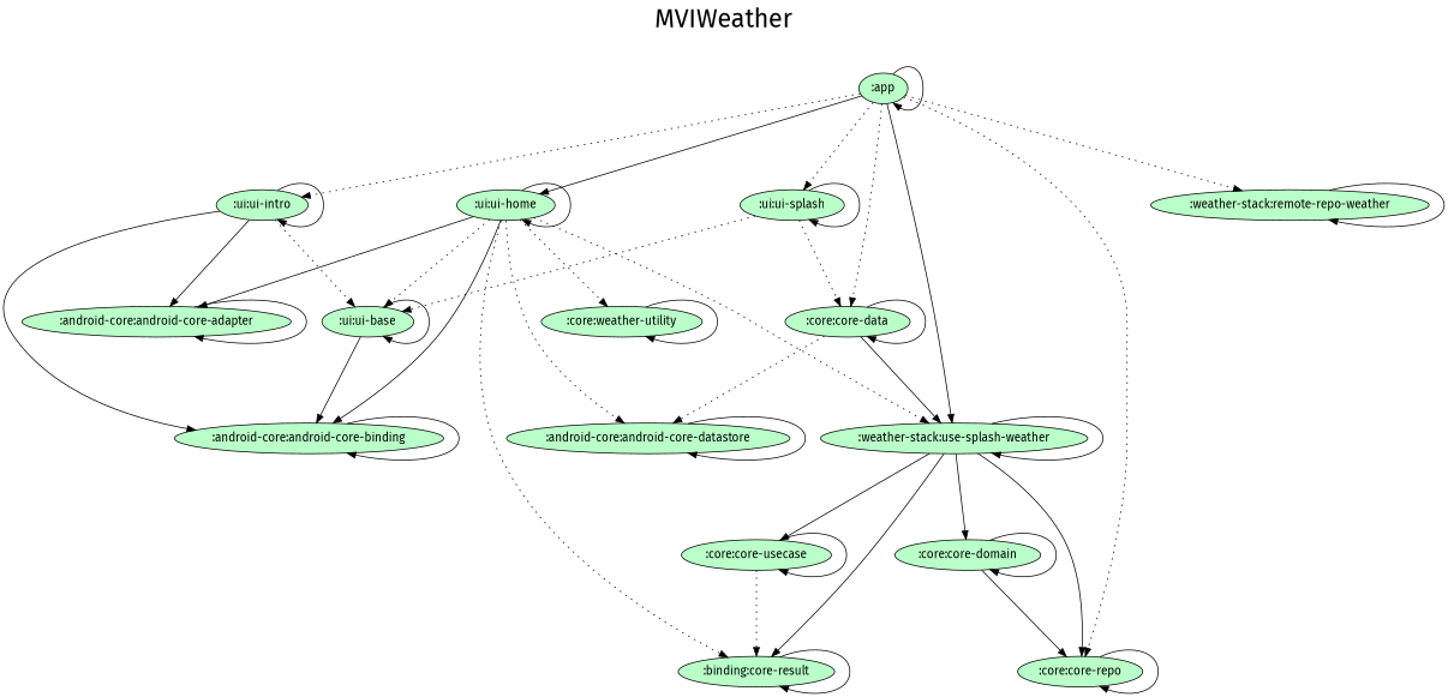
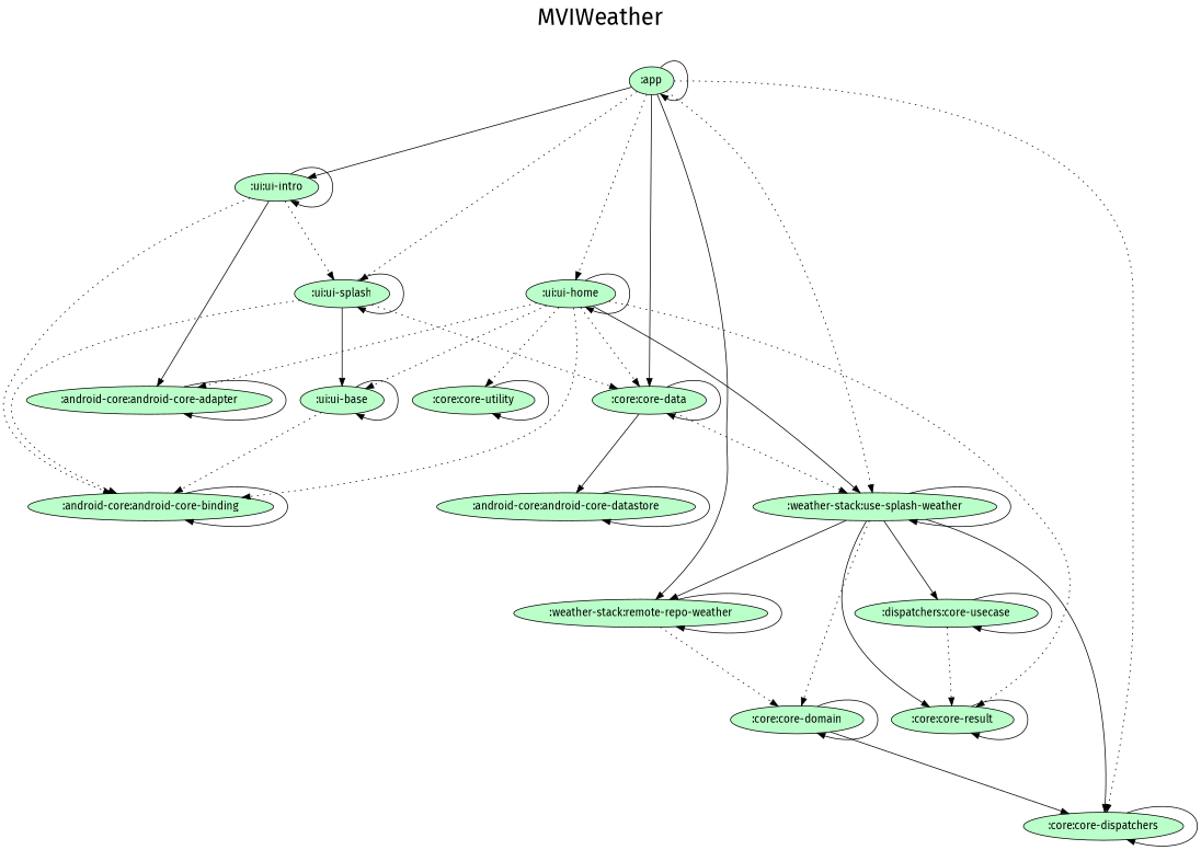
  digraph {
    fontname="Fira Sans"
    fontsize=30
    label="MVIWeather\n "
    labelloc=t
    rankdir=TB
    ranksep=1.4
    node [fillcolor="#baffc9" fontname="Fira Sans" style=filled]
    edge [fontname="Fira Sans"]
    ":android-core:android-core-adapter"
    ":android-core:android-core-binding"
    ":android-core:android-core-datastore"
    ":app"
    ":core:core-data"
-   ":core:core-dispatchers" [label=":core:core-repo"]
+   ":core:core-dispatchers"
    ":ui:ui-home"
    ":ui:ui-intro"
    ":ui:ui-splash"
    ":weather-stack:remote-repo-weather"
    n11 [label=":weather-stack:use-splash-weather"]
-   ":core:core-result" [label=":binding:core-result"]
-   ":core:core-utility" [label=":core:weather-utility"]
+   ":core:core-result"
+   ":core:core-utility"
    ":ui:ui-base"
    ":core:core-domain"
-   ":core:core-usecase"
+   ":core:core-usecase" [label=":dispatchers:core-usecase"]
    subgraph sub_1 {
      rank=same
    }
    ":android-core:android-core-adapter" -> ":android-core:android-core-adapter"
    ":android-core:android-core-binding" -> ":android-core:android-core-binding"
    ":android-core:android-core-datastore" -> ":android-core:android-core-datastore"
    ":app" -> ":app"
-   ":app" -> ":core:core-data" [style=dotted]
+   ":app" -> ":core:core-data" [style=solid]
    ":app" -> ":core:core-dispatchers" [style=dotted]
-   ":app" -> ":ui:ui-home" [style=solid]
-   ":app" -> ":ui:ui-intro" [style=dotted]
+   ":app" -> ":ui:ui-home" [style=dotted]
+   ":app" -> ":ui:ui-intro" [style=solid]
    ":app" -> ":ui:ui-splash" [style=dotted]
-   ":app" -> ":weather-stack:remote-repo-weather" [style=dotted]
-   ":app" -> n11 [style=solid]
-   ":core:core-data" -> ":android-core:android-core-datastore" [style=dotted]
+   ":app" -> ":weather-stack:remote-repo-weather" [style=solid]
+   ":app" -> n11 [style=dotted]
+   ":core:core-data" -> ":android-core:android-core-datastore"
    ":core:core-data" -> ":core:core-data"
-   ":core:core-data" -> n11 [style=solid]
+   ":core:core-data" -> n11 [style=dotted]
    ":core:core-dispatchers" -> ":core:core-dispatchers"
-   ":ui:ui-home" -> ":android-core:android-core-adapter" [style=solid]
-   ":ui:ui-home" -> ":android-core:android-core-binding" [style=solid]
-   ":ui:ui-home" -> ":android-core:android-core-datastore" [style=dotted]
+   ":ui:ui-home" -> ":android-core:android-core-adapter" [style=dotted]
+   ":ui:ui-home" -> ":android-core:android-core-binding" [style=dotted]
+   ":ui:ui-home" -> ":core:core-data" [style=dotted]
    ":ui:ui-home" -> ":ui:ui-home"
-   ":ui:ui-home" -> n11 [style=dotted]
+   ":ui:ui-home" -> n11 [style=solid]
    ":ui:ui-home" -> ":core:core-result" [style=dotted]
    ":ui:ui-home" -> ":core:core-utility" [style=dotted]
    ":ui:ui-home" -> ":ui:ui-base" [style=dotted]
    ":ui:ui-intro" -> ":android-core:android-core-adapter" [style=solid]
-   ":ui:ui-intro" -> ":android-core:android-core-binding" [style=solid]
+   ":ui:ui-intro" -> ":android-core:android-core-binding" [style=dotted]
    ":ui:ui-intro" -> ":ui:ui-intro"
-   ":ui:ui-intro" -> ":ui:ui-base" [style=dotted]
+   ":ui:ui-intro" -> ":ui:ui-splash" [style=dotted]
+   ":ui:ui-splash" -> ":android-core:android-core-binding" [style=dotted]
    ":ui:ui-splash" -> ":core:core-data" [style=dotted]
    ":ui:ui-splash" -> ":ui:ui-splash"
-   ":ui:ui-splash" -> ":ui:ui-base" [style=dotted]
+   ":ui:ui-splash" -> ":ui:ui-base" [style=solid]
    ":weather-stack:remote-repo-weather" -> ":weather-stack:remote-repo-weather"
+   ":weather-stack:remote-repo-weather" -> ":core:core-domain" [style=dotted]
    n11 -> ":core:core-dispatchers"
+   n11 -> ":weather-stack:remote-repo-weather"
    n11 -> n11
    n11 -> ":core:core-result"
-   n11 -> ":core:core-domain"
+   n11 -> ":core:core-domain" [style=dotted]
    n11 -> ":core:core-usecase"
    ":core:core-result" -> ":core:core-result"
    ":core:core-utility" -> ":core:core-utility"
-   ":ui:ui-base" -> ":android-core:android-core-binding" [style=solid]
+   ":ui:ui-base" -> ":android-core:android-core-binding" [style=dotted]
    ":ui:ui-base" -> ":ui:ui-base"
    ":core:core-domain" -> ":core:core-dispatchers"
    ":core:core-domain" -> ":core:core-domain"
    ":core:core-usecase" -> ":core:core-result" [style=dotted]
    ":core:core-usecase" -> ":core:core-usecase"
  }
